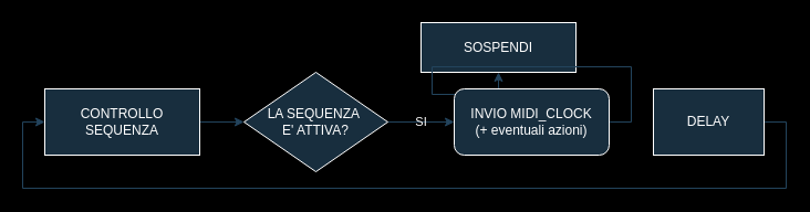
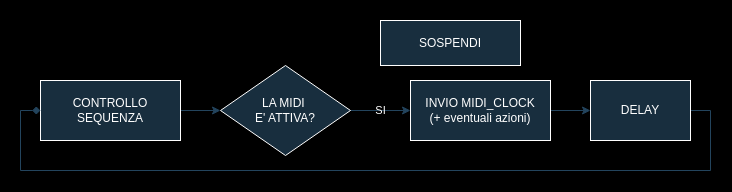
  <mxCell id="0" />
  <mxCell id="1" parent="0" />
  <mxCell id="2" style="edgeStyle=orthogonalEdgeStyle;rounded=0;orthogonalLoop=1;jettySize=auto;html=1;exitX=1;exitY=0.5;exitDx=0;exitDy=0;entryX=0;entryY=0.5;entryDx=0;entryDy=0;labelBackgroundColor=none;strokeColor=#23445D;fontColor=default;" edge="1" parent="1" source="3" target="6"><mxGeometry relative="1" as="geometry" /></mxCell>
  <mxCell id="3" value="CONTROLLO SEQUENZA" style="rounded=0;whiteSpace=wrap;html=1;labelBackgroundColor=none;fillColor=#182E3E;strokeColor=#FFFFFF;fontColor=#FFFFFF;" vertex="1" parent="1"><mxGeometry x="40" y="80" width="140" height="60" as="geometry" /></mxCell>
  <mxCell id="4" style="edgeStyle=orthogonalEdgeStyle;rounded=0;orthogonalLoop=1;jettySize=auto;html=1;exitX=1;exitY=0.5;exitDx=0;exitDy=0;entryX=0;entryY=0.5;entryDx=0;entryDy=0;labelBackgroundColor=none;strokeColor=#23445D;fontColor=default;" edge="1" parent="1" source="6" target="9"><mxGeometry relative="1" as="geometry" /></mxCell>
  <mxCell id="5" value="SI" style="edgeLabel;html=1;align=center;verticalAlign=middle;resizable=0;points=[];labelBackgroundColor=none;fontColor=#FFFFFF;" vertex="1" connectable="0" parent="4"><mxGeometry x="-0.029" y="1" relative="1" as="geometry"><mxPoint as="offset" /></mxGeometry></mxCell>
- <mxCell id="6" value="&lt;div&gt;LA SEQUENZA&amp;nbsp;&lt;/div&gt;&lt;div&gt;E' ATTIVA?&lt;/div&gt;" style="rhombus;whiteSpace=wrap;html=1;labelBackgroundColor=none;fillColor=#182E3E;strokeColor=#FFFFFF;fontColor=#FFFFFF;" vertex="1" parent="1"><mxGeometry x="220" y="65" width="130" height="90" as="geometry" /></mxCell>
+ <mxCell id="6" value="&lt;div&gt;LA MIDI&amp;nbsp;&lt;/div&gt;&lt;div&gt;E' ATTIVA?&lt;/div&gt;" style="rhombus;whiteSpace=wrap;html=1;labelBackgroundColor=none;fillColor=#182E3E;strokeColor=#FFFFFF;fontColor=#FFFFFF;" vertex="1" parent="1"><mxGeometry x="220" y="65" width="130" height="90" as="geometry" /></mxCell>
  <mxCell id="7" value="SOSPENDI" style="rounded=0;whiteSpace=wrap;html=1;labelBackgroundColor=none;fillColor=#182E3E;strokeColor=#FFFFFF;fontColor=#FFFFFF;" vertex="1" parent="1"><mxGeometry x="380" y="20" width="140" height="45" as="geometry" /></mxCell>
- <mxCell id="8" style="edgeStyle=orthogonalEdgeStyle;rounded=0;orthogonalLoop=1;jettySize=auto;html=1;exitX=1;exitY=0.5;exitDx=0;exitDy=0;labelBackgroundColor=none;strokeColor=#23445D;fontColor=default;" edge="1" parent="1" source="9" target="7"><mxGeometry relative="1" as="geometry" /></mxCell>
- <mxCell id="9" value="&lt;div&gt;INVIO MIDI_CLOCK&lt;/div&gt;&lt;div&gt;(+ eventuali azioni)&lt;br&gt;&lt;/div&gt;" style="whiteSpace=wrap;html=1;labelBackgroundColor=none;fillColor=#182E3E;strokeColor=#FFFFFF;fontColor=#FFFFFF;rounded=1;" vertex="1" parent="1"><mxGeometry x="410" y="80" width="140" height="60" as="geometry" /></mxCell>
- <mxCell id="10" style="edgeStyle=orthogonalEdgeStyle;rounded=0;orthogonalLoop=1;jettySize=auto;html=1;exitX=1;exitY=0.5;exitDx=0;exitDy=0;entryX=0;entryY=0.5;entryDx=0;entryDy=0;labelBackgroundColor=none;strokeColor=#23445D;fontColor=default;" edge="1" parent="1" source="11" target="3"><mxGeometry relative="1" as="geometry"><Array as="points"><mxPoint x="710" y="110" /><mxPoint x="710" y="170" /><mxPoint x="20" y="170" /><mxPoint x="20" y="110" /></Array></mxGeometry></mxCell>
+ <mxCell id="8" style="edgeStyle=orthogonalEdgeStyle;rounded=0;orthogonalLoop=1;jettySize=auto;html=1;exitX=1;exitY=0.5;exitDx=0;exitDy=0;entryX=0;entryY=0.5;entryDx=0;entryDy=0;labelBackgroundColor=none;strokeColor=#23445D;fontColor=default;" edge="1" parent="1" source="9" target="11"><mxGeometry relative="1" as="geometry" /></mxCell>
+ <mxCell id="9" value="&lt;div&gt;INVIO MIDI_CLOCK&lt;/div&gt;&lt;div&gt;(+ eventuali azioni)&lt;br&gt;&lt;/div&gt;" style="rounded=0;whiteSpace=wrap;html=1;labelBackgroundColor=none;fillColor=#182E3E;strokeColor=#FFFFFF;fontColor=#FFFFFF;" vertex="1" parent="1"><mxGeometry x="410" y="80" width="140" height="60" as="geometry" /></mxCell>
+ <mxCell id="10" style="edgeStyle=orthogonalEdgeStyle;rounded=0;orthogonalLoop=1;jettySize=auto;html=1;exitX=1;exitY=0.5;exitDx=0;exitDy=0;entryX=0;entryY=0.5;entryDx=0;entryDy=0;labelBackgroundColor=none;strokeColor=#23445D;fontColor=default;endArrow=diamond;" edge="1" parent="1" source="11" target="3"><mxGeometry relative="1" as="geometry"><Array as="points"><mxPoint x="710" y="110" /><mxPoint x="710" y="170" /><mxPoint x="20" y="170" /><mxPoint x="20" y="110" /></Array></mxGeometry></mxCell>
  <mxCell id="11" value="DELAY" style="rounded=0;whiteSpace=wrap;html=1;labelBackgroundColor=none;fillColor=#182E3E;strokeColor=#FFFFFF;fontColor=#FFFFFF;" vertex="1" parent="1"><mxGeometry x="590" y="80" width="100" height="60" as="geometry" /></mxCell>
